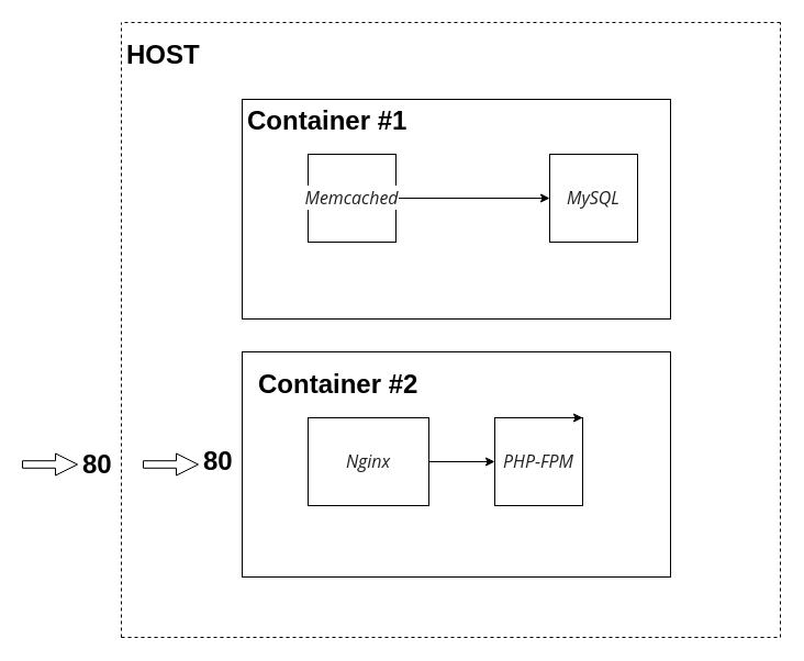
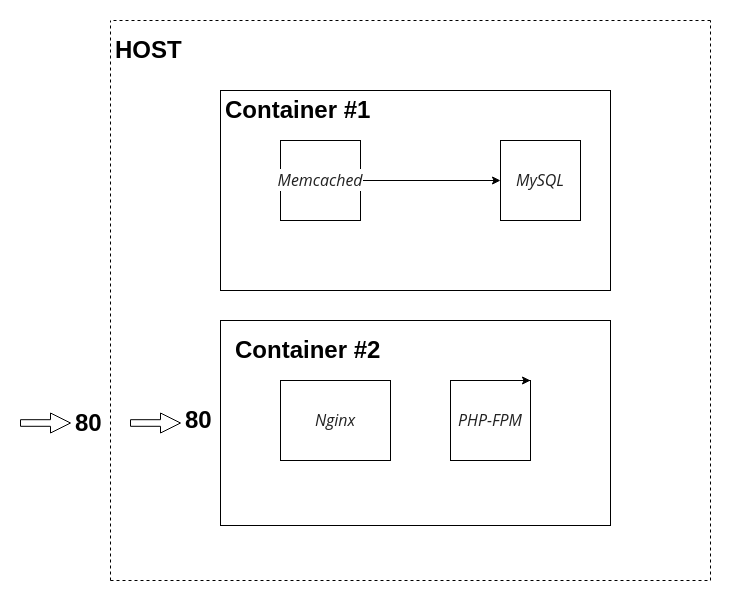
  <mxCell id="0" />
  <mxCell id="1" parent="0" />
  <mxCell id="2" value="" style="endArrow=none;dashed=1;html=1;rounded=0;" edge="1" parent="1"><mxGeometry width="50" height="50" relative="1" as="geometry"><mxPoint x="110" y="580" as="sourcePoint" /><mxPoint x="110" y="20" as="targetPoint" /></mxGeometry></mxCell>
  <mxCell id="3" value="" style="endArrow=none;dashed=1;html=1;rounded=0;" edge="1" parent="1"><mxGeometry width="50" height="50" relative="1" as="geometry"><mxPoint x="710" y="20" as="sourcePoint" /><mxPoint x="110" y="20" as="targetPoint" /></mxGeometry></mxCell>
  <mxCell id="4" value="" style="endArrow=none;dashed=1;html=1;rounded=0;" edge="1" parent="1"><mxGeometry width="50" height="50" relative="1" as="geometry"><mxPoint x="110" y="580" as="sourcePoint" /><mxPoint x="710" y="580" as="targetPoint" /></mxGeometry></mxCell>
  <mxCell id="5" value="" style="endArrow=none;dashed=1;html=1;rounded=0;" edge="1" parent="1"><mxGeometry width="50" height="50" relative="1" as="geometry"><mxPoint x="710" y="580" as="sourcePoint" /><mxPoint x="710" y="20" as="targetPoint" /></mxGeometry></mxCell>
  <mxCell id="6" value="" style="rounded=0;whiteSpace=wrap;html=1;align=left;" vertex="1" parent="1"><mxGeometry x="220" y="90" width="390" height="200" as="geometry" /></mxCell>
  <mxCell id="7" value="" style="rounded=0;whiteSpace=wrap;html=1;" vertex="1" parent="1"><mxGeometry x="220" y="320" width="390" height="205" as="geometry" /></mxCell>
- <mxCell id="8" value="" style="edgeStyle=orthogonalEdgeStyle;rounded=0;orthogonalLoop=1;jettySize=auto;html=1;" edge="1" parent="1" source="9" target="10"><mxGeometry relative="1" as="geometry" /></mxCell>
  <mxCell id="9" value="&lt;em style=&quot;color: rgb(34, 34, 34); font-family: &amp;quot;Open Sans&amp;quot;, &amp;quot;Helvetica Neue&amp;quot;, Helvetica, Arial, sans-serif; font-size: 16px; text-align: left; background-color: rgb(255, 255, 255);&quot;&gt;Nginx&lt;/em&gt;" style="whiteSpace=wrap;html=1;aspect=fixed;" vertex="1" parent="1"><mxGeometry x="280" y="380" width="110" height="80" as="geometry" /></mxCell>
  <mxCell id="10" value="&lt;em style=&quot;color: rgb(34, 34, 34); font-family: &amp;quot;Open Sans&amp;quot;, &amp;quot;Helvetica Neue&amp;quot;, Helvetica, Arial, sans-serif; font-size: 16px; text-align: left; background-color: rgb(255, 255, 255);&quot;&gt;PHP-FPM&lt;/em&gt;" style="whiteSpace=wrap;html=1;aspect=fixed;" vertex="1" parent="1"><mxGeometry x="450" y="380" width="80" height="80" as="geometry" /></mxCell>
  <mxCell id="11" value="&lt;em style=&quot;color: rgb(34, 34, 34); font-family: &amp;quot;Open Sans&amp;quot;, &amp;quot;Helvetica Neue&amp;quot;, Helvetica, Arial, sans-serif; font-size: 16px; text-align: left; background-color: rgb(255, 255, 255);&quot;&gt;MySQL&lt;/em&gt;" style="whiteSpace=wrap;html=1;aspect=fixed;" vertex="1" parent="1"><mxGeometry x="500" y="140" width="80" height="80" as="geometry" /></mxCell>
  <mxCell id="12" value="" style="edgeStyle=orthogonalEdgeStyle;rounded=0;orthogonalLoop=1;jettySize=auto;html=1;" edge="1" parent="1" source="13" target="11"><mxGeometry relative="1" as="geometry" /></mxCell>
  <mxCell id="13" value="&lt;em style=&quot;color: rgb(34, 34, 34); font-family: &amp;quot;Open Sans&amp;quot;, &amp;quot;Helvetica Neue&amp;quot;, Helvetica, Arial, sans-serif; font-size: 16px; text-align: left; background-color: rgb(255, 255, 255);&quot;&gt;Memcached&lt;/em&gt;" style="whiteSpace=wrap;html=1;aspect=fixed;" vertex="1" parent="1"><mxGeometry x="280" y="140" width="80" height="80" as="geometry" /></mxCell>
  <mxCell id="14" style="edgeStyle=orthogonalEdgeStyle;rounded=0;orthogonalLoop=1;jettySize=auto;html=1;exitX=0.75;exitY=0;exitDx=0;exitDy=0;entryX=1;entryY=0;entryDx=0;entryDy=0;" edge="1" parent="1" source="10" target="10"><mxGeometry relative="1" as="geometry" /></mxCell>
  <mxCell id="15" value="&lt;h1&gt;Container #1&lt;/h1&gt;" style="text;html=1;strokeColor=none;fillColor=none;spacing=5;spacingTop=-20;whiteSpace=wrap;overflow=hidden;rounded=0;" vertex="1" parent="1"><mxGeometry x="220" y="90" width="170" height="40" as="geometry" /></mxCell>
  <mxCell id="16" value="&lt;h1&gt;Container #2&lt;/h1&gt;" style="text;html=1;strokeColor=none;fillColor=none;spacing=5;spacingTop=-20;whiteSpace=wrap;overflow=hidden;rounded=0;" vertex="1" parent="1"><mxGeometry x="230" y="330" width="180" height="40" as="geometry" /></mxCell>
  <mxCell id="17" value="&lt;h1&gt;HOST&lt;/h1&gt;" style="text;html=1;strokeColor=none;fillColor=none;spacing=5;spacingTop=-20;whiteSpace=wrap;overflow=hidden;rounded=0;" vertex="1" parent="1"><mxGeometry x="110" y="30" width="80" height="40" as="geometry" /></mxCell>
  <mxCell id="18" value="" style="html=1;shadow=0;dashed=0;align=center;verticalAlign=middle;shape=mxgraph.arrows2.arrow;dy=0.67;dx=20;notch=0;" vertex="1" parent="1"><mxGeometry x="130" y="412.5" width="50" height="20" as="geometry" /></mxCell>
  <mxCell id="19" value="" style="html=1;shadow=0;dashed=0;align=center;verticalAlign=middle;shape=mxgraph.arrows2.arrow;dy=0.67;dx=20;notch=0;" vertex="1" parent="1"><mxGeometry x="20" y="412.5" width="50" height="20" as="geometry" /></mxCell>
  <mxCell id="20" value="&lt;h1&gt;80&lt;/h1&gt;" style="text;html=1;strokeColor=none;fillColor=none;spacing=5;spacingTop=-20;whiteSpace=wrap;overflow=hidden;rounded=0;" vertex="1" parent="1"><mxGeometry x="180" y="400" width="40" height="40" as="geometry" /></mxCell>
  <mxCell id="21" value="&lt;h1&gt;80&lt;/h1&gt;" style="text;html=1;strokeColor=none;fillColor=none;spacing=5;spacingTop=-20;whiteSpace=wrap;overflow=hidden;rounded=0;" vertex="1" parent="1"><mxGeometry x="70" y="402.5" width="40" height="40" as="geometry" /></mxCell>
